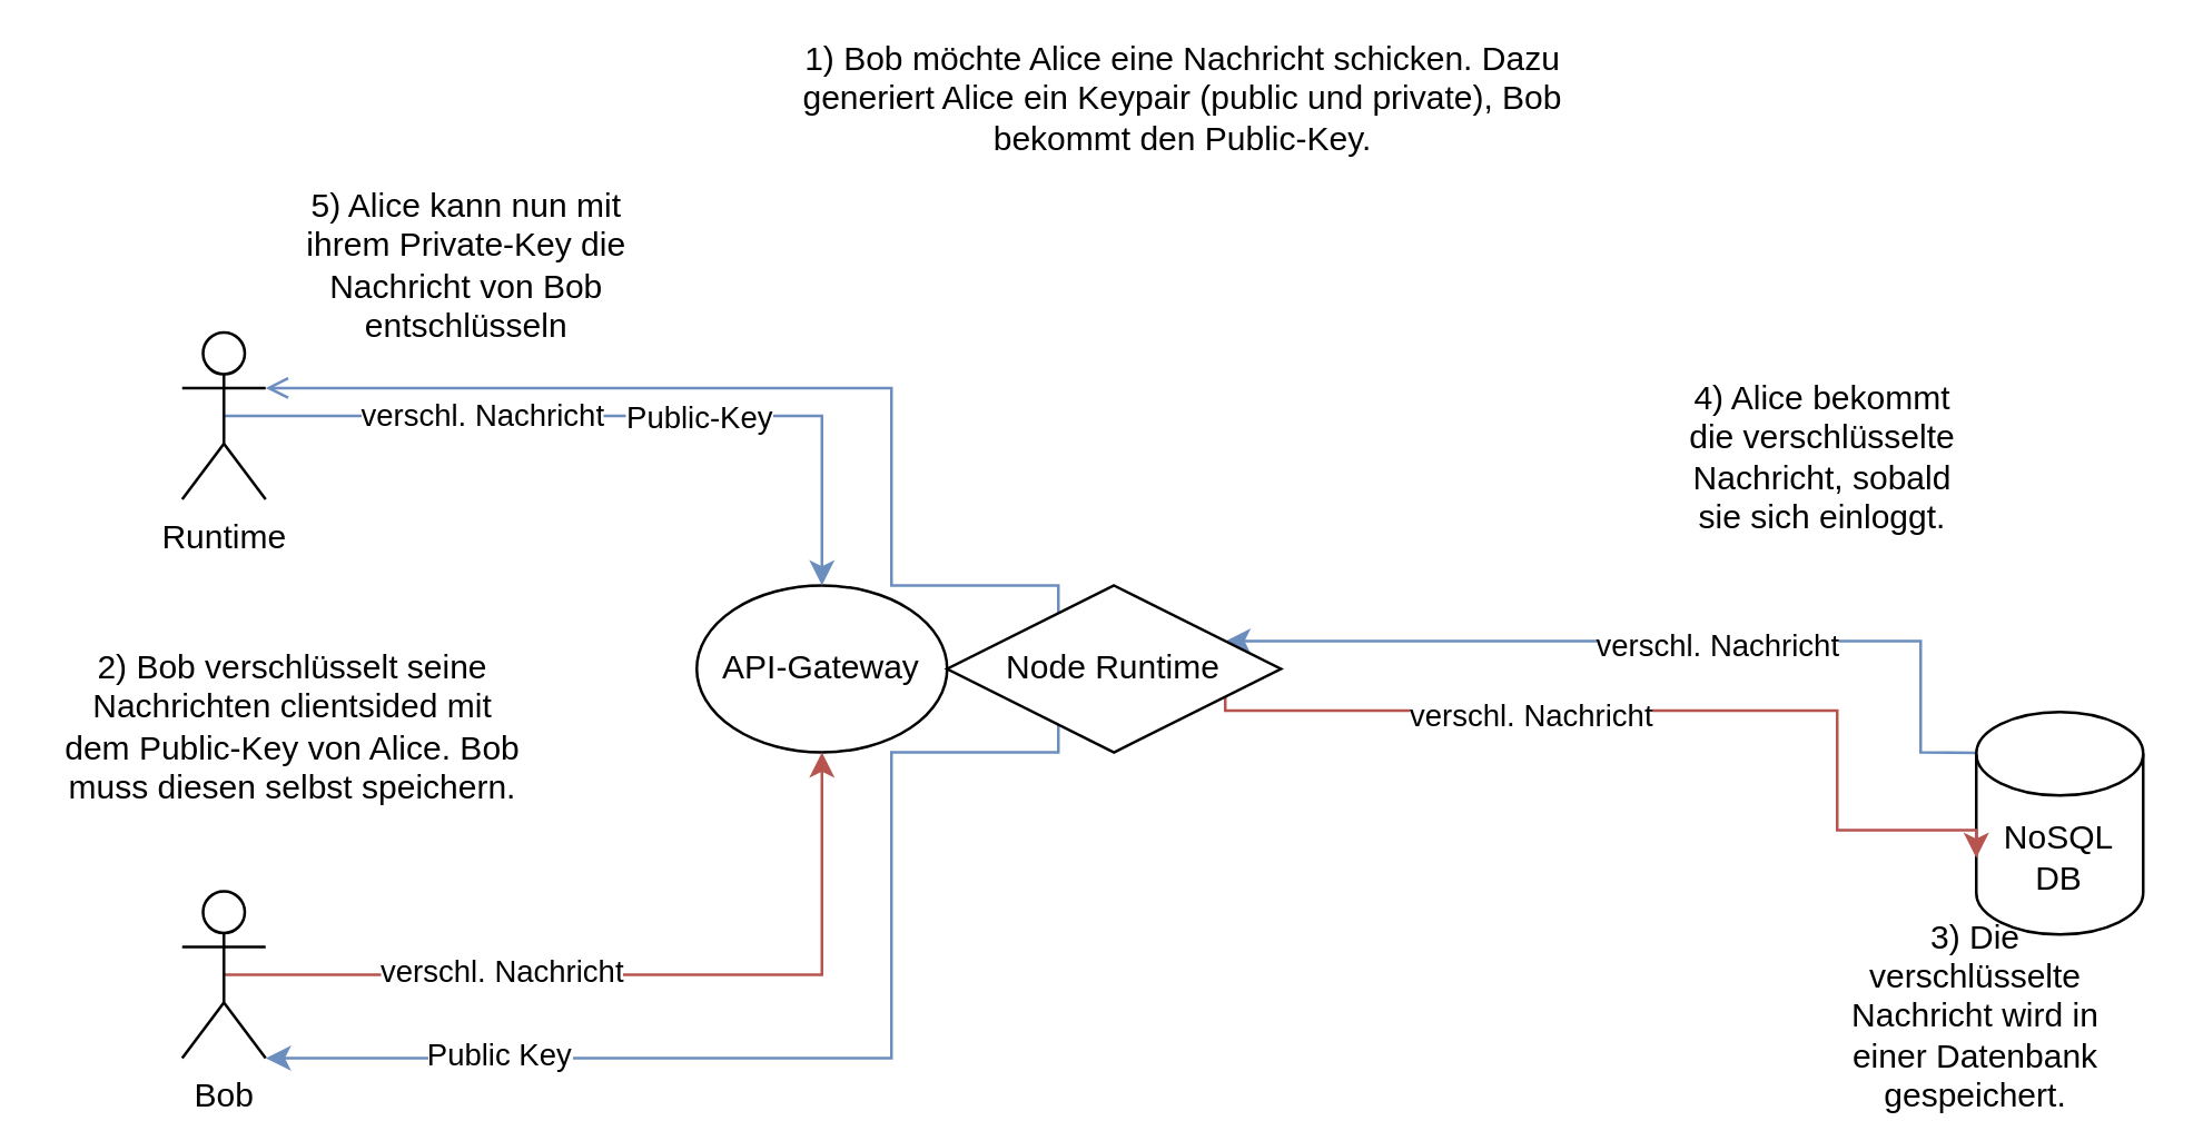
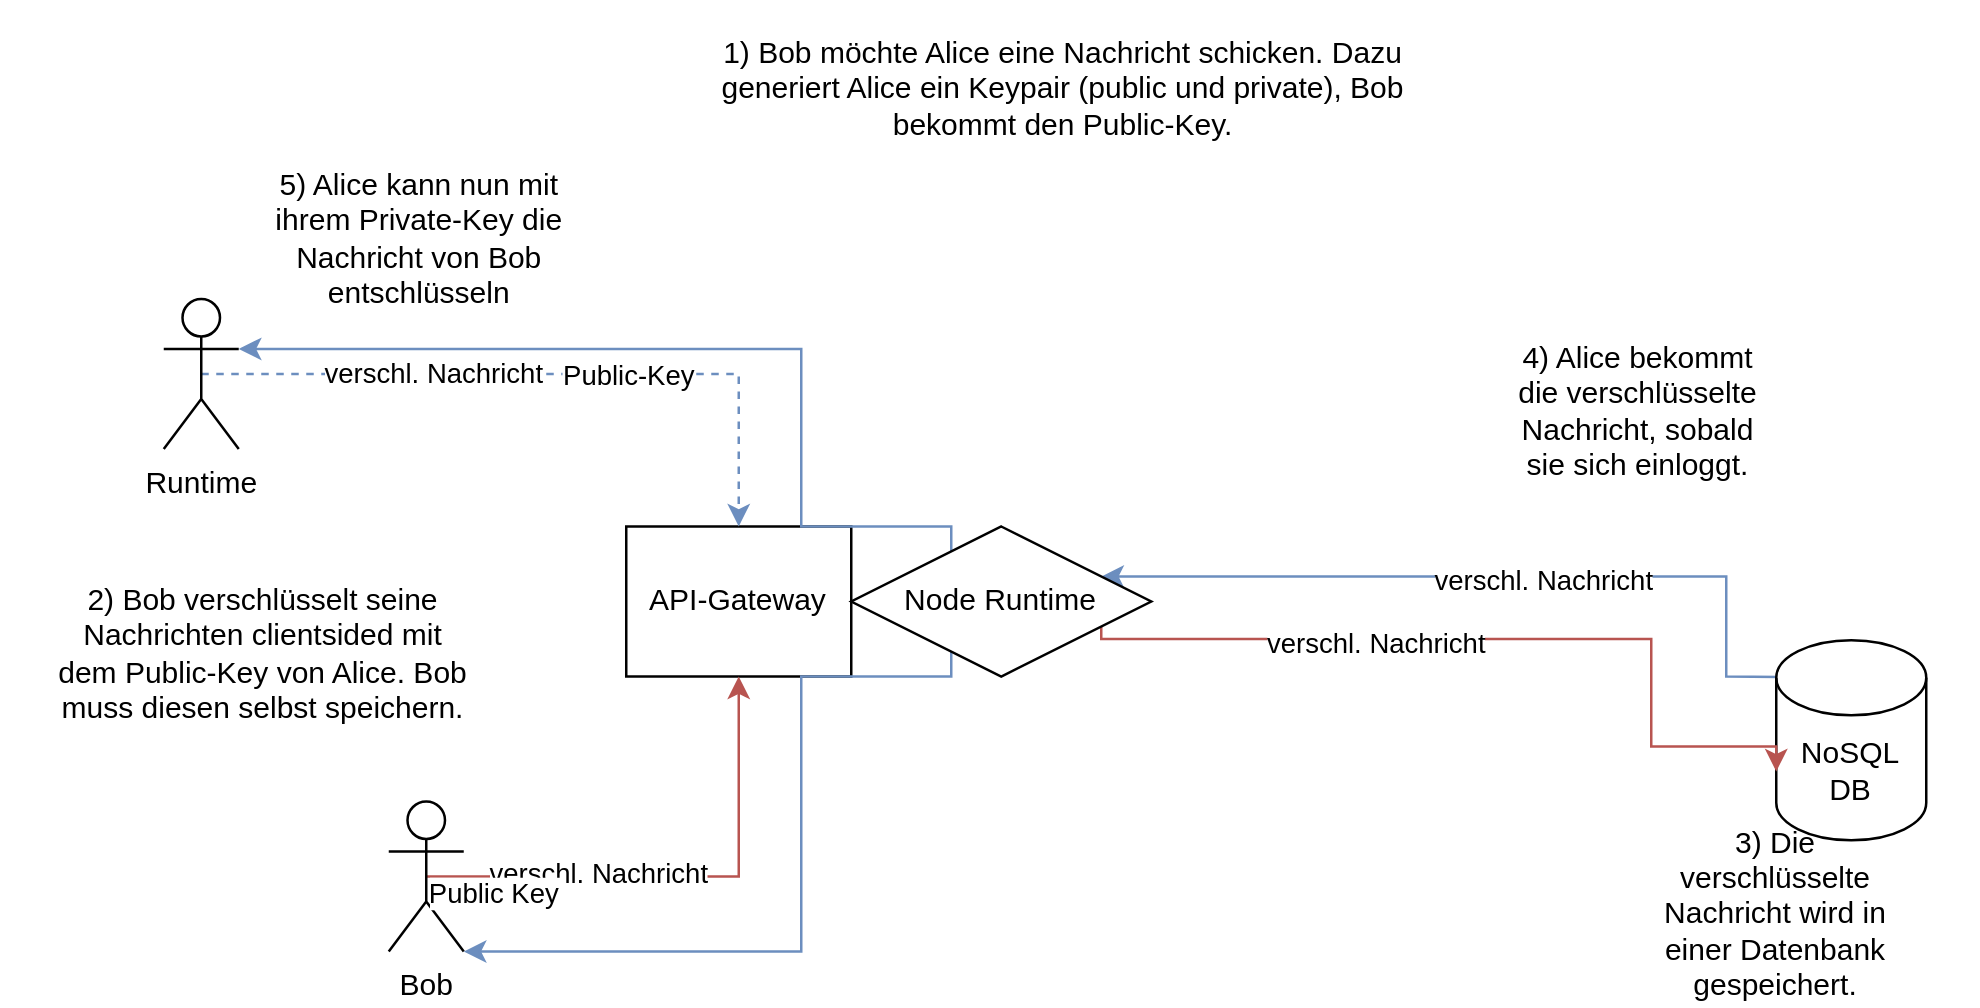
  <mxCell id="0" />
  <mxCell id="1" parent="0" />
  <mxCell id="2" style="edgeStyle=orthogonalEdgeStyle;rounded=0;orthogonalLoop=1;jettySize=auto;html=1;exitX=0;exitY=0;exitDx=0;exitDy=15;exitPerimeter=0;entryX=1;entryY=0.25;entryDx=0;entryDy=0;fillColor=#dae8fc;strokeColor=#6c8ebf;" edge="1" parent="1" source="4" target="18"><mxGeometry relative="1" as="geometry"><mxPoint x="470" y="230" as="targetPoint" /><Array as="points"><mxPoint x="740" y="270" /><mxPoint x="690" y="270" /><mxPoint x="690" y="225" /></Array></mxGeometry></mxCell>
  <mxCell id="3" value="verschl. Nachricht" style="edgeLabel;html=1;align=center;verticalAlign=middle;resizable=0;points=[];" vertex="1" connectable="0" parent="2"><mxGeometry x="0.046" y="1" relative="1" as="geometry"><mxPoint as="offset" /></mxGeometry></mxCell>
  <mxCell id="4" value="NoSQL&lt;br&gt;DB" style="shape=cylinder3;whiteSpace=wrap;html=1;boundedLbl=1;backgroundOutline=1;size=15;" vertex="1" parent="1"><mxGeometry x="710" y="255.5" width="60" height="80" as="geometry" /></mxCell>
- <mxCell id="5" value="API-Gateway" style="ellipse;whiteSpace=wrap;html=1;" vertex="1" parent="1"><mxGeometry x="250" y="210" width="90" height="60" as="geometry" /></mxCell>
- <mxCell id="6" style="edgeStyle=orthogonalEdgeStyle;rounded=0;orthogonalLoop=1;jettySize=auto;html=1;exitX=0.5;exitY=0.5;exitDx=0;exitDy=0;exitPerimeter=0;entryX=0.5;entryY=0;entryDx=0;entryDy=0;fillColor=#dae8fc;strokeColor=#6c8ebf;" edge="1" parent="1" source="8" target="5"><mxGeometry relative="1" as="geometry" /></mxCell>
+ <mxCell id="5" value="API-Gateway" style="rounded=0;whiteSpace=wrap;html=1;" vertex="1" parent="1"><mxGeometry x="250" y="210" width="90" height="60" as="geometry" /></mxCell>
+ <mxCell id="6" style="edgeStyle=orthogonalEdgeStyle;rounded=0;orthogonalLoop=1;jettySize=auto;html=1;exitX=0.5;exitY=0.5;exitDx=0;exitDy=0;exitPerimeter=0;entryX=0.5;entryY=0;entryDx=0;entryDy=0;fillColor=#dae8fc;strokeColor=#6c8ebf;dashed=1;" edge="1" parent="1" source="8" target="5"><mxGeometry relative="1" as="geometry" /></mxCell>
  <mxCell id="7" value="Public-Key" style="edgeLabel;html=1;align=center;verticalAlign=middle;resizable=0;points=[];" vertex="1" connectable="0" parent="6"><mxGeometry x="-0.033" y="-1" relative="1" as="geometry"><mxPoint x="37" y="-1" as="offset" /></mxGeometry></mxCell>
  <mxCell id="8" value="Runtime" style="shape=umlActor;verticalLabelPosition=bottom;verticalAlign=top;html=1;outlineConnect=0;" vertex="1" parent="1"><mxGeometry x="65" y="119" width="30" height="60" as="geometry" /></mxCell>
  <mxCell id="9" style="edgeStyle=orthogonalEdgeStyle;rounded=0;orthogonalLoop=1;jettySize=auto;html=1;exitX=0.5;exitY=0.5;exitDx=0;exitDy=0;exitPerimeter=0;entryX=0.5;entryY=1;entryDx=0;entryDy=0;fillColor=#f8cecc;strokeColor=#b85450;" edge="1" parent="1" source="11" target="5"><mxGeometry relative="1" as="geometry" /></mxCell>
  <mxCell id="10" value="verschl. Nachricht" style="edgeLabel;html=1;align=center;verticalAlign=middle;resizable=0;points=[];" vertex="1" connectable="0" parent="9"><mxGeometry x="-0.332" y="2" relative="1" as="geometry"><mxPoint as="offset" /></mxGeometry></mxCell>
- <mxCell id="11" value="Bob" style="shape=umlActor;verticalLabelPosition=bottom;verticalAlign=top;html=1;outlineConnect=0;" vertex="1" parent="1"><mxGeometry x="65" y="320" width="30" height="60" as="geometry" /></mxCell>
+ <mxCell id="11" value="Bob" style="shape=umlActor;verticalLabelPosition=bottom;verticalAlign=top;html=1;outlineConnect=0;" vertex="1" parent="1"><mxGeometry x="155" y="320" width="30" height="60" as="geometry" /></mxCell>
  <mxCell id="12" style="edgeStyle=orthogonalEdgeStyle;rounded=0;orthogonalLoop=1;jettySize=auto;html=1;exitX=1;exitY=0.75;exitDx=0;exitDy=0;entryX=0;entryY=0;entryDx=0;entryDy=52.5;entryPerimeter=0;fillColor=#f8cecc;strokeColor=#b85450;" edge="1" parent="1" source="18" target="4"><mxGeometry relative="1" as="geometry"><Array as="points"><mxPoint x="660" y="255" /><mxPoint x="660" y="298" /></Array></mxGeometry></mxCell>
  <mxCell id="13" value="verschl. Nachricht" style="edgeLabel;html=1;align=center;verticalAlign=middle;resizable=0;points=[];" vertex="1" connectable="0" parent="12"><mxGeometry x="-0.307" y="-1" relative="1" as="geometry"><mxPoint as="offset" /></mxGeometry></mxCell>
  <mxCell id="14" style="edgeStyle=orthogonalEdgeStyle;rounded=0;orthogonalLoop=1;jettySize=auto;html=1;exitX=0.25;exitY=1;exitDx=0;exitDy=0;entryX=1;entryY=1;entryDx=0;entryDy=0;entryPerimeter=0;fillColor=#dae8fc;strokeColor=#6c8ebf;" edge="1" parent="1" source="18" target="11"><mxGeometry relative="1" as="geometry"><Array as="points"><mxPoint x="320" y="270" /><mxPoint x="320" y="380" /></Array></mxGeometry></mxCell>
  <mxCell id="15" value="Public Key" style="edgeLabel;html=1;align=center;verticalAlign=middle;resizable=0;points=[];" vertex="1" connectable="0" parent="14"><mxGeometry x="-0.011" y="-2" relative="1" as="geometry"><mxPoint x="-122" as="offset" /></mxGeometry></mxCell>
- <mxCell id="16" style="edgeStyle=orthogonalEdgeStyle;rounded=0;orthogonalLoop=1;jettySize=auto;html=1;exitX=0.25;exitY=0;exitDx=0;exitDy=0;entryX=1;entryY=0.333;entryDx=0;entryDy=0;entryPerimeter=0;fillColor=#dae8fc;strokeColor=#6c8ebf;endArrow=open;" edge="1" parent="1" source="18" target="8"><mxGeometry relative="1" as="geometry"><mxPoint x="380" y="120" as="targetPoint" /><Array as="points"><mxPoint x="320" y="210" /><mxPoint x="320" y="139" /></Array></mxGeometry></mxCell>
+ <mxCell id="16" style="edgeStyle=orthogonalEdgeStyle;rounded=0;orthogonalLoop=1;jettySize=auto;html=1;exitX=0.25;exitY=0;exitDx=0;exitDy=0;entryX=1;entryY=0.333;entryDx=0;entryDy=0;entryPerimeter=0;fillColor=#dae8fc;strokeColor=#6c8ebf;" edge="1" parent="1" source="18" target="8"><mxGeometry relative="1" as="geometry"><mxPoint x="380" y="120" as="targetPoint" /><Array as="points"><mxPoint x="320" y="210" /><mxPoint x="320" y="139" /></Array></mxGeometry></mxCell>
  <mxCell id="17" value="verschl. Nachricht" style="edgeLabel;html=1;align=center;verticalAlign=middle;resizable=0;points=[];" vertex="1" connectable="0" parent="16"><mxGeometry x="-0.279" relative="1" as="geometry"><mxPoint x="-148" as="offset" /></mxGeometry></mxCell>
  <mxCell id="18" value="Node Runtime" style="rhombus;whiteSpace=wrap;html=1;" vertex="1" parent="1"><mxGeometry x="340" y="210" width="120" height="60" as="geometry" /></mxCell>
  <mxCell id="19" value="2) Bob verschlüsselt seine Nachrichten clientsided mit dem Public-Key von Alice. Bob muss diesen selbst speichern." style="text;html=1;strokeColor=none;fillColor=none;align=center;verticalAlign=middle;whiteSpace=wrap;rounded=0;" vertex="1" parent="1"><mxGeometry x="20" y="245.5" width="170" height="30" as="geometry" /></mxCell>
  <mxCell id="20" value="&lt;span style=&quot;&quot;&gt;1) Bob möchte Alice eine Nachricht schicken. Dazu generiert Alice ein Keypair (public und private), Bob bekommt den Public-Key.&lt;/span&gt;" style="text;html=1;strokeColor=none;fillColor=none;align=center;verticalAlign=middle;whiteSpace=wrap;rounded=0;" vertex="1" parent="1"><mxGeometry x="270" y="20" width="310" height="30" as="geometry" /></mxCell>
  <mxCell id="21" value="3) Die verschlüsselte Nachricht wird in einer Datenbank gespeichert." style="text;html=1;strokeColor=none;fillColor=none;align=center;verticalAlign=middle;whiteSpace=wrap;rounded=0;" vertex="1" parent="1"><mxGeometry x="660" y="350" width="100" height="30" as="geometry" /></mxCell>
  <mxCell id="22" value="4) Alice bekommt die verschlüsselte Nachricht, sobald sie sich einloggt." style="text;html=1;strokeColor=none;fillColor=none;align=center;verticalAlign=middle;whiteSpace=wrap;rounded=0;" vertex="1" parent="1"><mxGeometry x="600" y="149" width="110" height="30" as="geometry" /></mxCell>
  <mxCell id="23" value="5) Alice kann nun mit ihrem Private-Key die Nachricht von Bob entschlüsseln" style="text;html=1;strokeColor=none;fillColor=none;align=center;verticalAlign=middle;whiteSpace=wrap;rounded=0;" vertex="1" parent="1"><mxGeometry x="95" y="80" width="145" height="30" as="geometry" /></mxCell>
